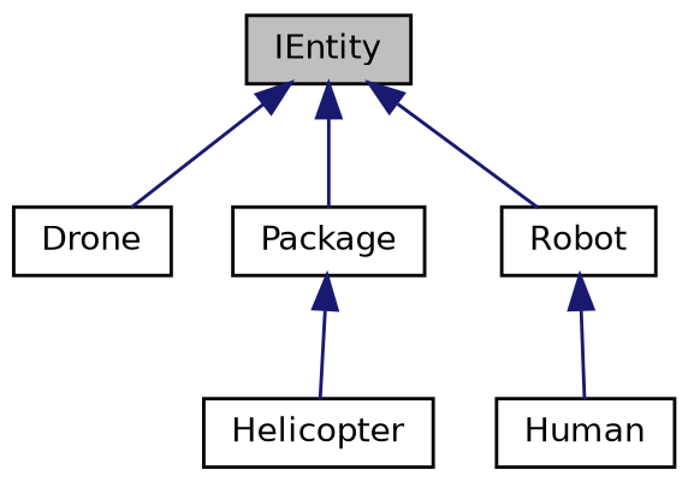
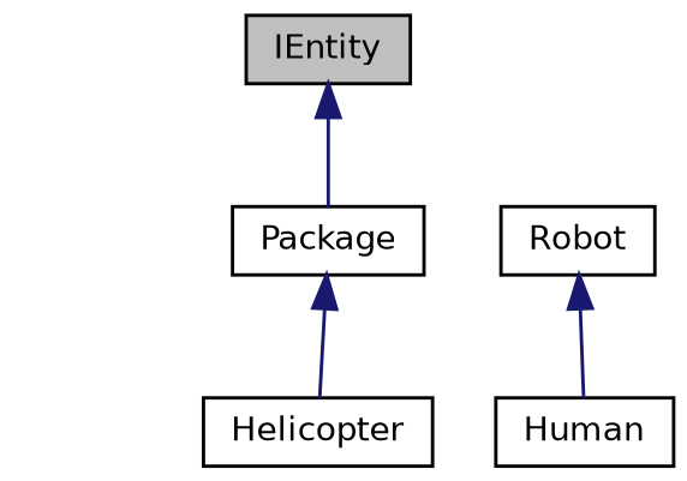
  digraph {
    fontname="DejaVu Sans"
    node [color=black fillcolor=white fontname="DejaVu Sans" fontsize=10 shape=record style=filled]
    edge [color=midnightblue dir=back fontname="DejaVu Sans" fontsize=10 labelfontname=Helvetica labelfontsize=10 style=solid]
    n1 [fillcolor=grey75 fontcolor=black height=0.2 label=IEntity width=0.4]
-   n2 [height=0.2 label=Drone width=0.4]
    n3 [height=0.2 label=Package width=0.4]
    n4 [height=0.2 label=Robot width=0.4]
    n5 [height=0.2 label=Helicopter width=0.4]
    n6 [height=0.2 label=Human width=0.4]
-   n1 -> n2
    n1 -> n3
-   n1 -> n4
    n3 -> n5
    n4 -> n6
  }
